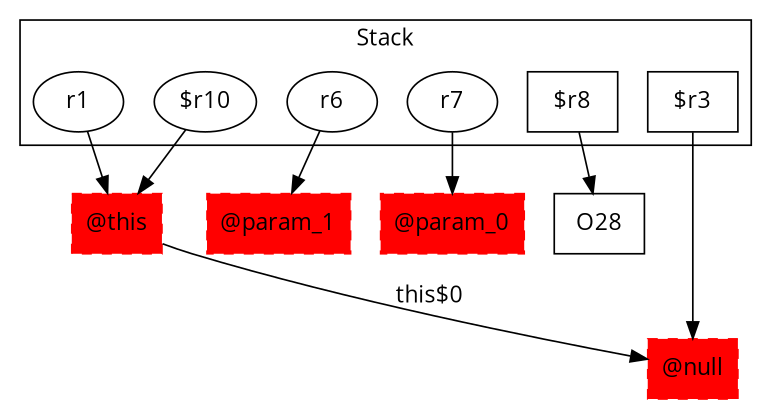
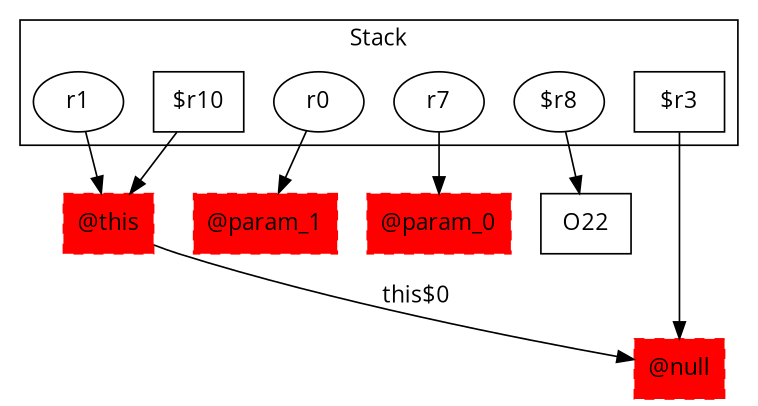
  digraph {
    fontname="Open Sans"
    rankDir=LR
    node [fontname="Open Sans" shape=box]
    edge [fontname="Open Sans"]
    n1 [label=r1 shape=""]
-   r0 [label=r6 shape=""]
-   "$r10" [shape=""]
+   r0 [shape=""]
+   "$r10"
    r7 [shape=""]
-   "$r8"
+   "$r8" [shape=""]
    "$r3"
    "@this" [color=red style="filled,dashed"]
    "@param_1" [color=red style="filled,dashed"]
    "@param_0" [color=red style="filled,dashed"]
-   O28
+   O28 [label=O22]
    "@null" [color=red style="filled,dashed"]
    subgraph cluster_1 {
      label=Stack
      n1
      r0
      "$r10"
      r7
      "$r8"
      "$r3"
    }
    n1 -> "@this"
    r0 -> "@param_1"
    "$r10" -> "@this"
    r7 -> "@param_0"
    "$r8" -> O28
    "$r3" -> "@null"
    "@this" -> "@null" [label="this$0" weight=0.2]
  }
